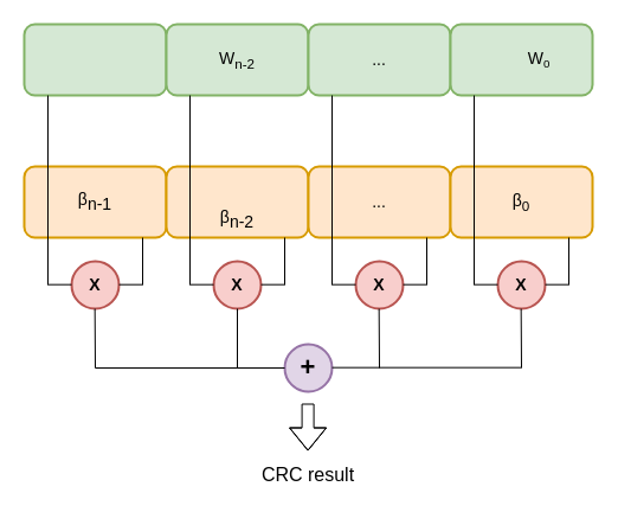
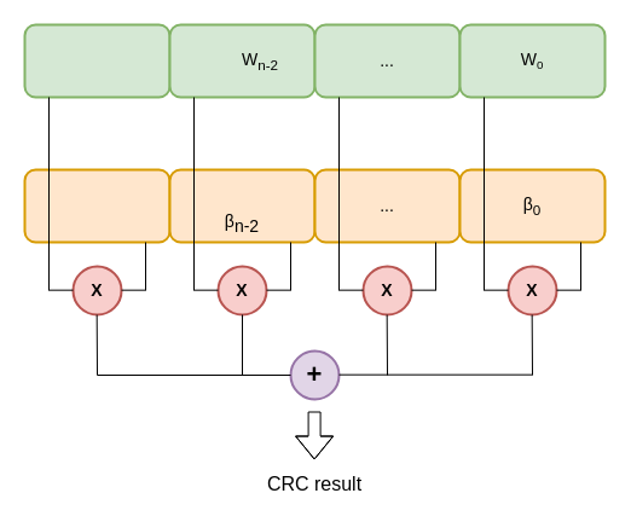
  <mxCell id="0" />
  <mxCell id="1" parent="0" />
  <mxCell id="2" value="" style="rounded=1;whiteSpace=wrap;html=1;fillColor=#d5e8d4;strokeColor=#82b366;strokeWidth=2;" vertex="1" parent="1"><mxGeometry x="20" y="20" width="120" height="60" as="geometry" /></mxCell>
  <mxCell id="3" value="" style="rounded=1;whiteSpace=wrap;html=1;fillColor=#d5e8d4;strokeColor=#82b366;strokeWidth=2;" vertex="1" parent="1"><mxGeometry x="140" y="20" width="120" height="60" as="geometry" /></mxCell>
  <mxCell id="4" value="" style="rounded=1;whiteSpace=wrap;html=1;fillColor=#d5e8d4;strokeColor=#82b366;strokeWidth=2;" vertex="1" parent="1"><mxGeometry x="260" y="20" width="120" height="60" as="geometry" /></mxCell>
  <mxCell id="5" value="" style="rounded=1;whiteSpace=wrap;html=1;fillColor=#d5e8d4;strokeColor=#82b366;strokeWidth=2;" vertex="1" parent="1"><mxGeometry x="380" y="20" width="120" height="60" as="geometry" /></mxCell>
  <mxCell id="6" value="" style="rounded=1;whiteSpace=wrap;html=1;fillColor=#ffe6cc;strokeColor=#d79b00;strokeWidth=2;" vertex="1" parent="1"><mxGeometry x="20" y="140" width="120" height="60" as="geometry" /></mxCell>
  <mxCell id="7" value="" style="rounded=1;whiteSpace=wrap;html=1;fillColor=#ffe6cc;strokeColor=#d79b00;strokeWidth=2;" vertex="1" parent="1"><mxGeometry x="140" y="140" width="120" height="60" as="geometry" /></mxCell>
  <mxCell id="8" value="" style="rounded=1;whiteSpace=wrap;html=1;fillColor=#ffe6cc;strokeColor=#d79b00;strokeWidth=2;" vertex="1" parent="1"><mxGeometry x="260" y="140" width="120" height="60" as="geometry" /></mxCell>
  <mxCell id="9" value="" style="rounded=1;whiteSpace=wrap;html=1;fillColor=#ffe6cc;strokeColor=#d79b00;strokeWidth=2;" vertex="1" parent="1"><mxGeometry x="380" y="140" width="120" height="60" as="geometry" /></mxCell>
  <mxCell id="10" value="" style="ellipse;whiteSpace=wrap;html=1;aspect=fixed;fillColor=#f8cecc;strokeColor=#b85450;strokeWidth=2;" vertex="1" parent="1"><mxGeometry x="60" y="220" width="40" height="40" as="geometry" /></mxCell>
  <mxCell id="11" value="" style="ellipse;whiteSpace=wrap;html=1;aspect=fixed;fillColor=#f8cecc;strokeColor=#b85450;strokeWidth=2;" vertex="1" parent="1"><mxGeometry x="180" y="220" width="40" height="40" as="geometry" /></mxCell>
  <mxCell id="12" value="" style="ellipse;whiteSpace=wrap;html=1;aspect=fixed;fillColor=#f8cecc;strokeColor=#b85450;strokeWidth=2;" vertex="1" parent="1"><mxGeometry x="300" y="220" width="40" height="40" as="geometry" /></mxCell>
  <mxCell id="13" value="" style="ellipse;whiteSpace=wrap;html=1;aspect=fixed;fillColor=#f8cecc;strokeColor=#b85450;strokeWidth=2;" vertex="1" parent="1"><mxGeometry x="420" y="220" width="40" height="40" as="geometry" /></mxCell>
  <mxCell id="14" value="" style="ellipse;whiteSpace=wrap;html=1;aspect=fixed;fillColor=#e1d5e7;strokeColor=#9673a6;strokeWidth=2;" vertex="1" parent="1"><mxGeometry x="240" y="290" width="40" height="40" as="geometry" /></mxCell>
  <mxCell id="15" value="" style="endArrow=none;html=1;" edge="1" parent="1"><mxGeometry width="50" height="50" relative="1" as="geometry"><mxPoint x="40" y="240" as="sourcePoint" /><mxPoint x="40" y="80" as="targetPoint" /></mxGeometry></mxCell>
  <mxCell id="16" value="" style="endArrow=none;html=1;" edge="1" parent="1"><mxGeometry width="50" height="50" relative="1" as="geometry"><mxPoint x="160" y="240" as="sourcePoint" /><mxPoint x="160" y="80" as="targetPoint" /></mxGeometry></mxCell>
  <mxCell id="17" value="" style="endArrow=none;html=1;" edge="1" parent="1"><mxGeometry width="50" height="50" relative="1" as="geometry"><mxPoint x="280" y="240" as="sourcePoint" /><mxPoint x="280" y="80" as="targetPoint" /></mxGeometry></mxCell>
  <mxCell id="18" value="" style="endArrow=none;html=1;" edge="1" parent="1"><mxGeometry width="50" height="50" relative="1" as="geometry"><mxPoint x="400" y="240" as="sourcePoint" /><mxPoint x="400" y="80" as="targetPoint" /></mxGeometry></mxCell>
  <mxCell id="19" value="" style="endArrow=none;html=1;" edge="1" parent="1"><mxGeometry width="50" height="50" relative="1" as="geometry"><mxPoint x="120" y="240" as="sourcePoint" /><mxPoint x="120" y="200" as="targetPoint" /></mxGeometry></mxCell>
  <mxCell id="20" value="" style="endArrow=none;html=1;" edge="1" parent="1"><mxGeometry width="50" height="50" relative="1" as="geometry"><mxPoint x="240" y="240" as="sourcePoint" /><mxPoint x="240" y="200" as="targetPoint" /></mxGeometry></mxCell>
  <mxCell id="21" value="" style="endArrow=none;html=1;" edge="1" parent="1"><mxGeometry width="50" height="50" relative="1" as="geometry"><mxPoint x="360" y="240" as="sourcePoint" /><mxPoint x="360" y="200" as="targetPoint" /></mxGeometry></mxCell>
  <mxCell id="22" value="" style="endArrow=none;html=1;" edge="1" parent="1"><mxGeometry width="50" height="50" relative="1" as="geometry"><mxPoint x="480" y="240" as="sourcePoint" /><mxPoint x="480" y="200" as="targetPoint" /></mxGeometry></mxCell>
  <mxCell id="23" value="" style="endArrow=none;html=1;" edge="1" parent="1"><mxGeometry width="50" height="50" relative="1" as="geometry"><mxPoint x="40" y="239.66" as="sourcePoint" /><mxPoint x="60" y="239.66" as="targetPoint" /></mxGeometry></mxCell>
  <mxCell id="24" value="" style="endArrow=none;html=1;" edge="1" parent="1"><mxGeometry width="50" height="50" relative="1" as="geometry"><mxPoint x="100" y="239.66" as="sourcePoint" /><mxPoint x="120" y="239.66" as="targetPoint" /></mxGeometry></mxCell>
  <mxCell id="25" value="" style="endArrow=none;html=1;" edge="1" parent="1"><mxGeometry width="50" height="50" relative="1" as="geometry"><mxPoint x="160" y="239.66" as="sourcePoint" /><mxPoint x="180" y="239.66" as="targetPoint" /></mxGeometry></mxCell>
  <mxCell id="26" value="" style="endArrow=none;html=1;" edge="1" parent="1"><mxGeometry width="50" height="50" relative="1" as="geometry"><mxPoint x="220" y="239.66" as="sourcePoint" /><mxPoint x="240" y="239.66" as="targetPoint" /></mxGeometry></mxCell>
  <mxCell id="27" value="" style="endArrow=none;html=1;" edge="1" parent="1"><mxGeometry width="50" height="50" relative="1" as="geometry"><mxPoint x="280" y="239.66" as="sourcePoint" /><mxPoint x="300" y="239.66" as="targetPoint" /></mxGeometry></mxCell>
  <mxCell id="28" value="" style="endArrow=none;html=1;" edge="1" parent="1"><mxGeometry width="50" height="50" relative="1" as="geometry"><mxPoint x="340" y="239.66" as="sourcePoint" /><mxPoint x="360" y="239.66" as="targetPoint" /></mxGeometry></mxCell>
  <mxCell id="29" value="" style="endArrow=none;html=1;" edge="1" parent="1"><mxGeometry width="50" height="50" relative="1" as="geometry"><mxPoint x="400" y="239.66" as="sourcePoint" /><mxPoint x="420" y="239.66" as="targetPoint" /></mxGeometry></mxCell>
  <mxCell id="30" value="" style="endArrow=none;html=1;" edge="1" parent="1"><mxGeometry width="50" height="50" relative="1" as="geometry"><mxPoint x="460" y="239.66" as="sourcePoint" /><mxPoint x="480" y="239.66" as="targetPoint" /></mxGeometry></mxCell>
  <mxCell id="31" value="" style="endArrow=none;html=1;entryX=0.5;entryY=1;entryDx=0;entryDy=0;" edge="1" parent="1" target="11"><mxGeometry width="50" height="50" relative="1" as="geometry"><mxPoint x="200" y="310" as="sourcePoint" /><mxPoint x="200" y="270" as="targetPoint" /></mxGeometry></mxCell>
  <mxCell id="32" value="" style="endArrow=none;html=1;entryX=0.5;entryY=1;entryDx=0;entryDy=0;" edge="1" parent="1"><mxGeometry width="50" height="50" relative="1" as="geometry"><mxPoint x="320" y="310" as="sourcePoint" /><mxPoint x="319.66" y="260" as="targetPoint" /></mxGeometry></mxCell>
  <mxCell id="33" value="" style="endArrow=none;html=1;entryX=0.5;entryY=1;entryDx=0;entryDy=0;" edge="1" parent="1"><mxGeometry width="50" height="50" relative="1" as="geometry"><mxPoint x="440" y="310" as="sourcePoint" /><mxPoint x="439.66" y="260" as="targetPoint" /></mxGeometry></mxCell>
  <mxCell id="34" value="" style="endArrow=none;html=1;entryX=0.5;entryY=1;entryDx=0;entryDy=0;" edge="1" parent="1"><mxGeometry width="50" height="50" relative="1" as="geometry"><mxPoint x="80" y="310" as="sourcePoint" /><mxPoint x="79.66" y="260" as="targetPoint" /></mxGeometry></mxCell>
  <mxCell id="35" value="" style="endArrow=none;html=1;entryX=0;entryY=0.5;entryDx=0;entryDy=0;" edge="1" parent="1" target="14"><mxGeometry width="50" height="50" relative="1" as="geometry"><mxPoint x="80" y="310" as="sourcePoint" /><mxPoint x="130" y="260" as="targetPoint" /></mxGeometry></mxCell>
  <mxCell id="36" value="" style="endArrow=none;html=1;entryX=0;entryY=0.5;entryDx=0;entryDy=0;" edge="1" parent="1"><mxGeometry width="50" height="50" relative="1" as="geometry"><mxPoint x="280" y="309.66" as="sourcePoint" /><mxPoint x="440" y="309.66" as="targetPoint" /></mxGeometry></mxCell>
  <mxCell id="37" value="" style="shape=flexArrow;endArrow=classic;html=1;" edge="1" parent="1"><mxGeometry width="50" height="50" relative="1" as="geometry"><mxPoint x="259.6" y="340" as="sourcePoint" /><mxPoint x="259.6" y="380" as="targetPoint" /><Array as="points"><mxPoint x="259.6" y="360" /></Array></mxGeometry></mxCell>
  <mxCell id="38" value="&lt;b&gt;&lt;font style=&quot;font-size: 14px&quot;&gt;X&lt;/font&gt;&lt;/b&gt;" style="text;html=1;strokeColor=none;fillColor=none;align=center;verticalAlign=middle;whiteSpace=wrap;rounded=0;" vertex="1" parent="1"><mxGeometry x="60" y="230" width="40" height="20" as="geometry" /></mxCell>
  <mxCell id="39" value="&lt;b&gt;&lt;font style=&quot;font-size: 14px&quot;&gt;X&lt;/font&gt;&lt;/b&gt;" style="text;html=1;strokeColor=none;fillColor=none;align=center;verticalAlign=middle;whiteSpace=wrap;rounded=0;" vertex="1" parent="1"><mxGeometry x="180" y="230" width="40" height="20" as="geometry" /></mxCell>
  <mxCell id="40" value="&lt;b&gt;&lt;font style=&quot;font-size: 14px&quot;&gt;X&lt;/font&gt;&lt;/b&gt;" style="text;html=1;strokeColor=none;fillColor=none;align=center;verticalAlign=middle;whiteSpace=wrap;rounded=0;" vertex="1" parent="1"><mxGeometry x="300" y="230" width="40" height="20" as="geometry" /></mxCell>
  <mxCell id="41" value="&lt;b&gt;&lt;font style=&quot;font-size: 14px&quot;&gt;X&lt;/font&gt;&lt;/b&gt;" style="text;html=1;strokeColor=none;fillColor=none;align=center;verticalAlign=middle;whiteSpace=wrap;rounded=0;" vertex="1" parent="1"><mxGeometry x="420" y="230" width="40" height="20" as="geometry" /></mxCell>
  <mxCell id="42" value="&lt;b&gt;&lt;font style=&quot;font-size: 22px&quot;&gt;+&lt;/font&gt;&lt;/b&gt;" style="text;html=1;strokeColor=none;fillColor=none;align=center;verticalAlign=middle;whiteSpace=wrap;rounded=0;" vertex="1" parent="1"><mxGeometry x="240" y="300" width="40" height="20" as="geometry" /></mxCell>
  <mxCell id="43" value="&lt;font style=&quot;font-size: 16px&quot;&gt;CRC result&lt;/font&gt;" style="text;html=1;strokeColor=none;fillColor=none;align=center;verticalAlign=middle;whiteSpace=wrap;rounded=0;" vertex="1" parent="1"><mxGeometry x="215" y="390" width="90" height="20" as="geometry" /></mxCell>
- <mxCell id="44" value="&lt;font style=&quot;font-size: 14px&quot;&gt;W&lt;sub&gt;n-2&lt;/sub&gt;&lt;/font&gt;" style="text;html=1;strokeColor=none;fillColor=none;align=center;verticalAlign=middle;whiteSpace=wrap;rounded=0;" vertex="1" parent="1"><mxGeometry x="180" y="40" width="40" height="20" as="geometry" /></mxCell>
- <mxCell id="45" value="&lt;font style=&quot;font-size: 14px&quot;&gt;W&lt;/font&gt;&lt;font style=&quot;font-size: 11.667px&quot;&gt;&lt;sub&gt;0&lt;/sub&gt;&lt;/font&gt;" style="text;html=1;strokeColor=none;fillColor=none;align=center;verticalAlign=middle;whiteSpace=wrap;rounded=0;" vertex="1" parent="1"><mxGeometry x="435" y="40" width="40" height="20" as="geometry" /></mxCell>
- <mxCell id="46" value="&lt;span style=&quot;font-family: &amp;#34;arial&amp;#34; , sans-serif ; font-size: 14px ; text-align: left&quot;&gt;β&lt;/span&gt;&lt;sub&gt;&lt;span style=&quot;font-size: 14px&quot;&gt;n-1&lt;/span&gt;&lt;/sub&gt;" style="text;html=1;strokeColor=none;fillColor=none;align=center;verticalAlign=middle;whiteSpace=wrap;rounded=0;" vertex="1" parent="1"><mxGeometry x="60" y="160" width="40" height="20" as="geometry" /></mxCell>
+ <mxCell id="44" value="&lt;font style=&quot;font-size: 14px&quot;&gt;W&lt;sub&gt;n-2&lt;/sub&gt;&lt;/font&gt;" style="text;html=1;strokeColor=none;fillColor=none;align=center;verticalAlign=middle;whiteSpace=wrap;rounded=0;" vertex="1" parent="1"><mxGeometry x="195" y="40" width="40" height="20" as="geometry" /></mxCell>
+ <mxCell id="45" value="&lt;font style=&quot;font-size: 14px&quot;&gt;W&lt;/font&gt;&lt;font style=&quot;font-size: 11.667px&quot;&gt;&lt;sub&gt;0&lt;/sub&gt;&lt;/font&gt;" style="text;html=1;strokeColor=none;fillColor=none;align=center;verticalAlign=middle;whiteSpace=wrap;rounded=0;" vertex="1" parent="1"><mxGeometry x="420" y="40" width="40" height="20" as="geometry" /></mxCell>
  <mxCell id="47" value="&lt;span style=&quot;font-family: &amp;#34;arial&amp;#34; , sans-serif ; font-size: 14px ; text-align: left&quot;&gt;β&lt;/span&gt;&lt;sub&gt;&lt;span style=&quot;font-size: 14px&quot;&gt;n-2&lt;/span&gt;&lt;/sub&gt;" style="text;html=1;strokeColor=none;fillColor=none;align=center;verticalAlign=middle;whiteSpace=wrap;rounded=0;" vertex="1" parent="1"><mxGeometry x="180" y="175" width="40" height="20" as="geometry" /></mxCell>
  <mxCell id="48" value="&lt;span style=&quot;font-family: &amp;#34;arial&amp;#34; , sans-serif ; font-size: 14px ; text-align: left&quot;&gt;β&lt;sub&gt;0&lt;/sub&gt;&lt;/span&gt;" style="text;html=1;strokeColor=none;fillColor=none;align=center;verticalAlign=middle;whiteSpace=wrap;rounded=0;" vertex="1" parent="1"><mxGeometry x="420" y="160" width="40" height="20" as="geometry" /></mxCell>
  <mxCell id="49" value="&lt;span style=&quot;font-size: 14px&quot;&gt;...&lt;/span&gt;" style="text;html=1;strokeColor=none;fillColor=none;align=center;verticalAlign=middle;whiteSpace=wrap;rounded=0;" vertex="1" parent="1"><mxGeometry x="300" y="40" width="40" height="20" as="geometry" /></mxCell>
  <mxCell id="50" value="&lt;span style=&quot;font-size: 14px&quot;&gt;...&lt;/span&gt;" style="text;html=1;strokeColor=none;fillColor=none;align=center;verticalAlign=middle;whiteSpace=wrap;rounded=0;" vertex="1" parent="1"><mxGeometry x="300" y="160" width="40" height="20" as="geometry" /></mxCell>
